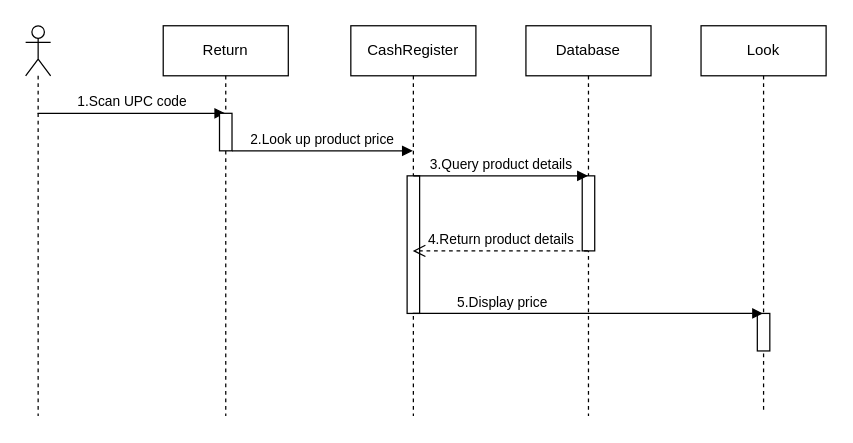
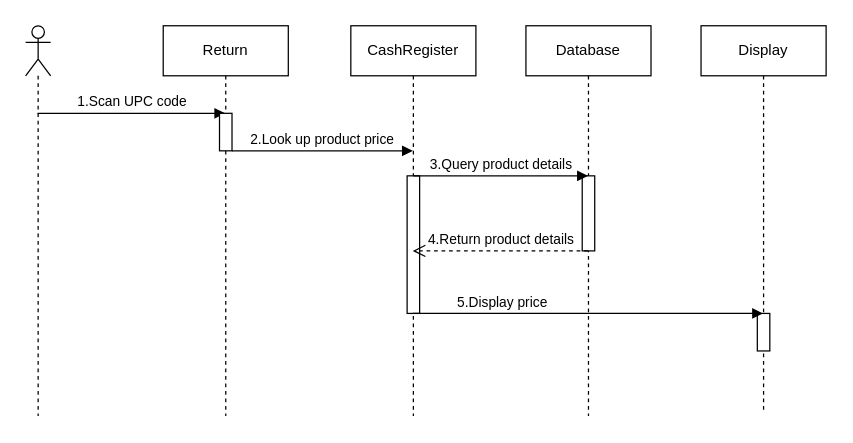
  <mxCell id="0" />
  <mxCell id="1" parent="0" />
  <mxCell id="2" value="Return" style="shape=umlLifeline;perimeter=lifelinePerimeter;whiteSpace=wrap;html=1;container=0;dropTarget=0;collapsible=0;recursiveResize=0;outlineConnect=0;portConstraint=eastwest;newEdgeStyle={&quot;edgeStyle&quot;:&quot;elbowEdgeStyle&quot;,&quot;elbow&quot;:&quot;vertical&quot;,&quot;curved&quot;:0,&quot;rounded&quot;:0};" parent="1" vertex="1"><mxGeometry x="130" y="20" width="100" height="312" as="geometry" /></mxCell>
  <mxCell id="3" value="CashRegister" style="shape=umlLifeline;perimeter=lifelinePerimeter;whiteSpace=wrap;html=1;container=1;dropTarget=0;collapsible=0;recursiveResize=0;outlineConnect=0;portConstraint=eastwest;newEdgeStyle={&quot;curved&quot;:0,&quot;rounded&quot;:0};" parent="1" vertex="1"><mxGeometry x="280" y="20" width="100" height="312" as="geometry" /></mxCell>
  <mxCell id="4" value="" style="html=1;points=[[0,0,0,0,5],[0,1,0,0,-5],[1,0,0,0,5],[1,1,0,0,-5]];perimeter=orthogonalPerimeter;outlineConnect=0;targetShapes=umlLifeline;portConstraint=eastwest;newEdgeStyle={&quot;curved&quot;:0,&quot;rounded&quot;:0};" parent="3" vertex="1"><mxGeometry x="45" y="120" width="10" height="110" as="geometry" /></mxCell>
- <mxCell id="5" value="Look" style="shape=umlLifeline;perimeter=lifelinePerimeter;whiteSpace=wrap;html=1;container=1;dropTarget=0;collapsible=0;recursiveResize=0;outlineConnect=0;portConstraint=eastwest;newEdgeStyle={&quot;curved&quot;:0,&quot;rounded&quot;:0};" parent="1" vertex="1"><mxGeometry x="560" y="20" width="100" height="310" as="geometry" /></mxCell>
+ <mxCell id="5" value="Display" style="shape=umlLifeline;perimeter=lifelinePerimeter;whiteSpace=wrap;html=1;container=1;dropTarget=0;collapsible=0;recursiveResize=0;outlineConnect=0;portConstraint=eastwest;newEdgeStyle={&quot;curved&quot;:0,&quot;rounded&quot;:0};" parent="1" vertex="1"><mxGeometry x="560" y="20" width="100" height="310" as="geometry" /></mxCell>
  <mxCell id="6" value="" style="html=1;points=[[0,0,0,0,5],[0,1,0,0,-5],[1,0,0,0,5],[1,1,0,0,-5]];perimeter=orthogonalPerimeter;outlineConnect=0;targetShapes=umlLifeline;portConstraint=eastwest;newEdgeStyle={&quot;curved&quot;:0,&quot;rounded&quot;:0};" parent="5" vertex="1"><mxGeometry x="45" y="230" width="10" height="30" as="geometry" /></mxCell>
  <mxCell id="7" value="Database" style="shape=umlLifeline;perimeter=lifelinePerimeter;whiteSpace=wrap;html=1;container=1;dropTarget=0;collapsible=0;recursiveResize=0;outlineConnect=0;portConstraint=eastwest;newEdgeStyle={&quot;curved&quot;:0,&quot;rounded&quot;:0};" parent="1" vertex="1"><mxGeometry x="420" y="20" width="100" height="312" as="geometry" /></mxCell>
  <mxCell id="8" value="" style="html=1;points=[[0,0,0,0,5],[0,1,0,0,-5],[1,0,0,0,5],[1,1,0,0,-5]];perimeter=orthogonalPerimeter;outlineConnect=0;targetShapes=umlLifeline;portConstraint=eastwest;newEdgeStyle={&quot;curved&quot;:0,&quot;rounded&quot;:0};" parent="7" vertex="1"><mxGeometry x="45" y="120" width="10" height="60" as="geometry" /></mxCell>
  <mxCell id="9" value="1.Scan UPC code" style="html=1;verticalAlign=bottom;endArrow=block;curved=0;rounded=0;" parent="1" edge="1"><mxGeometry width="80" relative="1" as="geometry"><mxPoint x="29.5" y="90" as="sourcePoint" /><mxPoint x="179.5" y="90" as="targetPoint" /></mxGeometry></mxCell>
  <mxCell id="10" value="2.Look up product price" style="html=1;verticalAlign=bottom;endArrow=block;curved=0;rounded=0;" parent="1" source="15" edge="1"><mxGeometry width="80" relative="1" as="geometry"><mxPoint x="179.5" y="120" as="sourcePoint" /><mxPoint x="329.5" y="120" as="targetPoint" /></mxGeometry></mxCell>
  <mxCell id="11" value="3.Query product details" style="html=1;verticalAlign=bottom;endArrow=block;curved=0;rounded=0;" parent="1" target="7" edge="1"><mxGeometry width="80" relative="1" as="geometry"><mxPoint x="330" y="140" as="sourcePoint" /><mxPoint x="410" y="140" as="targetPoint" /></mxGeometry></mxCell>
  <mxCell id="12" value="4.Return product details" style="html=1;verticalAlign=bottom;endArrow=open;dashed=1;endSize=8;curved=0;rounded=0;" parent="1" edge="1"><mxGeometry relative="1" as="geometry"><mxPoint x="469.5" y="200" as="sourcePoint" /><mxPoint x="329.5" y="200" as="targetPoint" /></mxGeometry></mxCell>
  <mxCell id="13" value="5.Display price" style="html=1;verticalAlign=bottom;endArrow=block;curved=0;rounded=0;" parent="1" target="5" edge="1"><mxGeometry x="-0.496" width="80" relative="1" as="geometry"><mxPoint x="329.5" y="250" as="sourcePoint" /><mxPoint x="579.5" y="250" as="targetPoint" /><mxPoint as="offset" /></mxGeometry></mxCell>
  <mxCell id="14" value="" style="html=1;verticalAlign=bottom;endArrow=block;curved=0;rounded=0;" parent="1" target="15" edge="1"><mxGeometry width="80" relative="1" as="geometry"><mxPoint x="179.5" y="120" as="sourcePoint" /><mxPoint x="329.5" y="120" as="targetPoint" /></mxGeometry></mxCell>
  <mxCell id="15" value="" style="html=1;points=[[0,0,0,0,5],[0,1,0,0,-5],[1,0,0,0,5],[1,1,0,0,-5]];perimeter=orthogonalPerimeter;outlineConnect=0;targetShapes=umlLifeline;portConstraint=eastwest;newEdgeStyle={&quot;curved&quot;:0,&quot;rounded&quot;:0};" parent="1" vertex="1"><mxGeometry x="175" y="90" width="10" height="30" as="geometry" /></mxCell>
  <mxCell id="16" value="" style="shape=umlLifeline;perimeter=lifelinePerimeter;whiteSpace=wrap;html=1;container=1;dropTarget=0;collapsible=0;recursiveResize=0;outlineConnect=0;portConstraint=eastwest;newEdgeStyle={&quot;curved&quot;:0,&quot;rounded&quot;:0};participant=umlActor;" vertex="1" parent="1"><mxGeometry x="20" y="20" width="20" height="312" as="geometry" /></mxCell>
